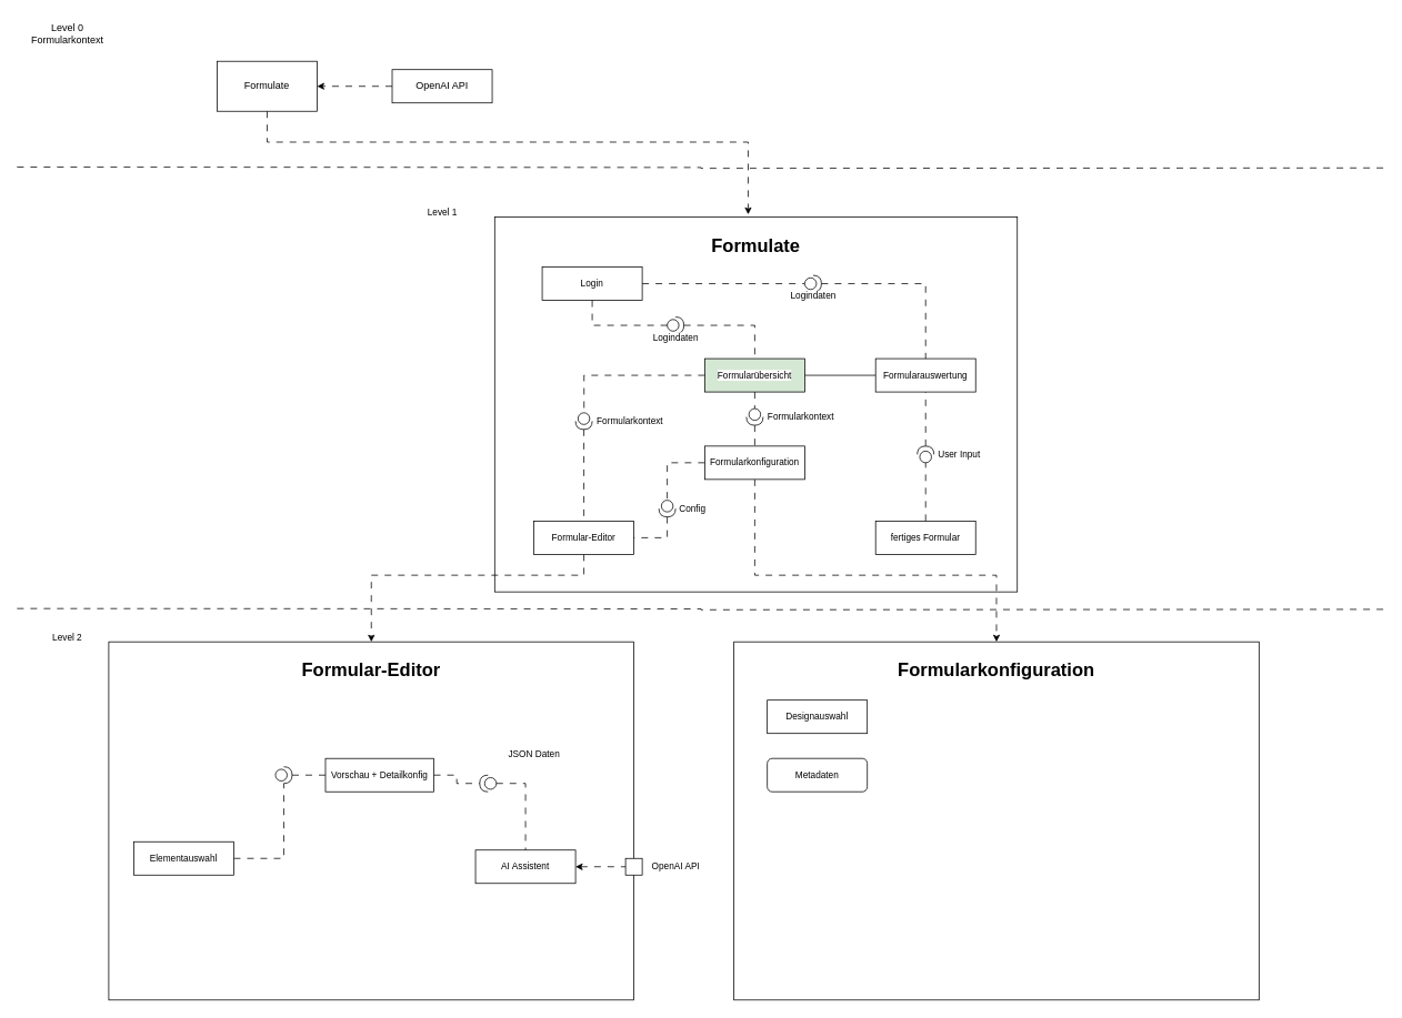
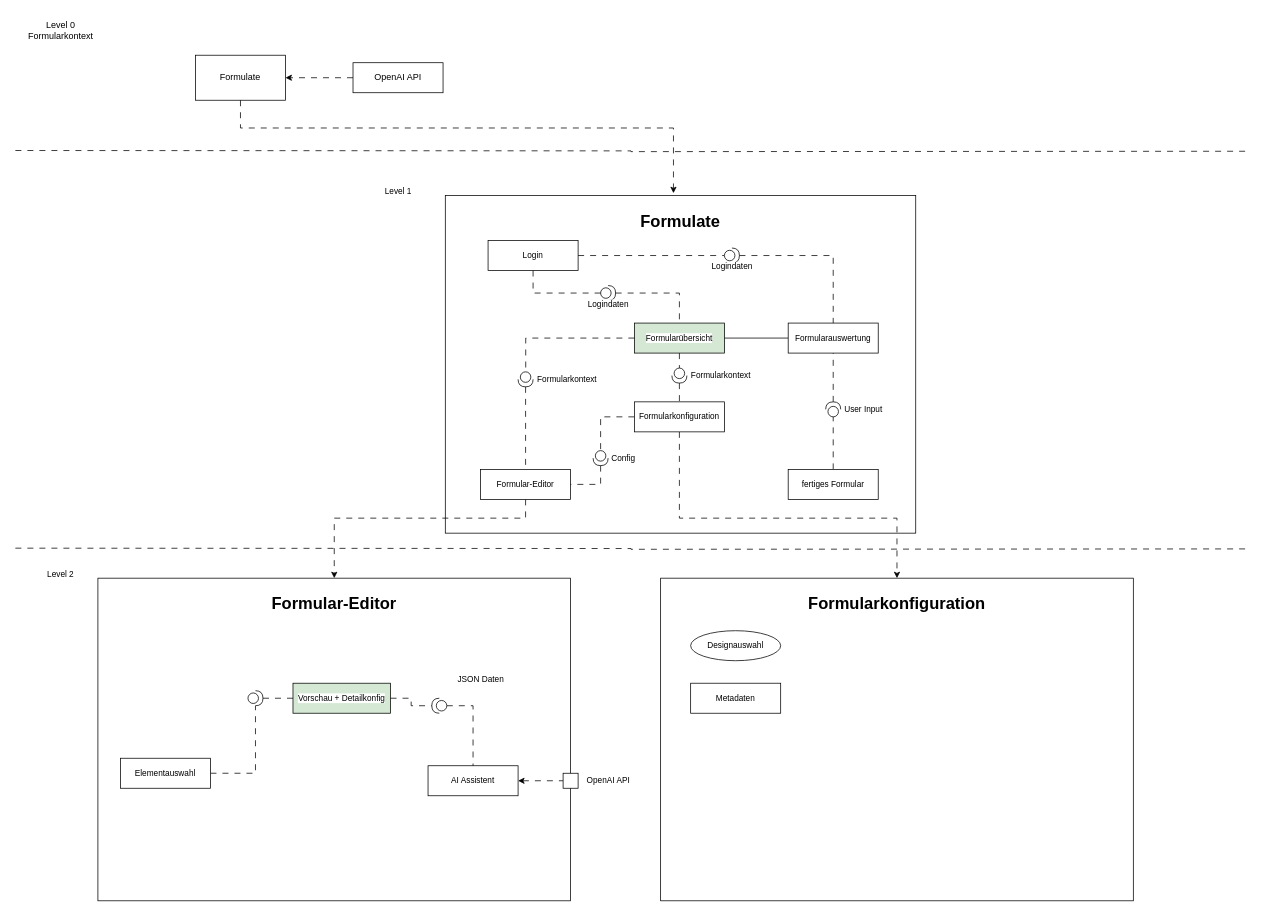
  <mxCell id="0" />
  <mxCell id="1" parent="0" />
  <mxCell id="2" value="Level 0&lt;div&gt;Formularkontext&lt;/div&gt;" style="text;html=1;align=center;verticalAlign=middle;resizable=0;points=[];autosize=1;strokeColor=none;fillColor=none;" vertex="1" parent="1"><mxGeometry x="30" y="20" width="100" height="40" as="geometry" /></mxCell>
  <mxCell id="3" value="Formulate" style="rounded=0;whiteSpace=wrap;html=1;" vertex="1" parent="1"><mxGeometry x="260" y="73" width="120" height="60" as="geometry" /></mxCell>
  <mxCell id="4" value="" style="edgeStyle=orthogonalEdgeStyle;rounded=0;orthogonalLoop=1;jettySize=auto;html=1;dashed=1;dashPattern=8 8;" edge="1" parent="1" source="5" target="3"><mxGeometry relative="1" as="geometry" /></mxCell>
  <mxCell id="5" value="OpenAI API" style="rounded=0;whiteSpace=wrap;html=1;" vertex="1" parent="1"><mxGeometry x="470" y="83" width="120" height="40" as="geometry" /></mxCell>
  <mxCell id="6" value="Level 1" style="text;html=1;align=center;verticalAlign=middle;resizable=0;points=[];autosize=1;strokeColor=none;fillColor=none;fontFamily=Helvetica;fontSize=11;fontColor=default;labelBackgroundColor=default;" vertex="1" parent="1"><mxGeometry x="500" y="240" width="60" height="30" as="geometry" /></mxCell>
  <mxCell id="7" value="&lt;h1 style=&quot;&quot;&gt;Formulate&lt;/h1&gt;" style="rounded=0;whiteSpace=wrap;html=1;fontFamily=Helvetica;fontSize=11;fontColor=default;labelBackgroundColor=default;align=center;textShadow=0;fillStyle=auto;verticalAlign=top;horizontal=1;" vertex="1" parent="1"><mxGeometry x="593" y="260" width="627" height="450" as="geometry" /></mxCell>
  <mxCell id="8" style="edgeStyle=orthogonalEdgeStyle;rounded=0;orthogonalLoop=1;jettySize=auto;html=1;exitX=1;exitY=0.5;exitDx=0;exitDy=0;entryX=0;entryY=0.5;entryDx=0;entryDy=0;dashed=0;dashPattern=8 8;strokeColor=default;align=center;verticalAlign=middle;fontFamily=Helvetica;fontSize=11;fontColor=default;labelBackgroundColor=default;endArrow=none;endFill=0;" edge="1" parent="1" source="9" target="39"><mxGeometry relative="1" as="geometry" /></mxCell>
  <mxCell id="9" value="Formularübersicht" style="rounded=0;whiteSpace=wrap;html=1;fontFamily=Helvetica;fontSize=11;fontColor=default;labelBackgroundColor=default;fillColor=#d5e8d4;" vertex="1" parent="1"><mxGeometry x="845" y="430" width="120" height="40" as="geometry" /></mxCell>
  <mxCell id="10" value="" style="edgeStyle=orthogonalEdgeStyle;rounded=0;orthogonalLoop=1;jettySize=auto;html=1;dashed=1;dashPattern=8 8;strokeColor=default;align=center;verticalAlign=middle;fontFamily=Helvetica;fontSize=11;fontColor=default;labelBackgroundColor=default;endArrow=none;endFill=0;" edge="1" parent="1" source="12" target="36"><mxGeometry relative="1" as="geometry" /></mxCell>
  <mxCell id="11" style="edgeStyle=orthogonalEdgeStyle;rounded=0;orthogonalLoop=1;jettySize=auto;html=1;exitX=0.5;exitY=1;exitDx=0;exitDy=0;dashed=1;dashPattern=8 8;strokeColor=default;align=center;verticalAlign=middle;fontFamily=Helvetica;fontSize=11;fontColor=default;labelBackgroundColor=default;endArrow=classic;endFill=1;entryX=0.5;entryY=0;entryDx=0;entryDy=0;" edge="1" parent="1" source="12" target="67"><mxGeometry relative="1" as="geometry"><mxPoint x="1130" y="790" as="targetPoint" /><Array as="points"><mxPoint x="905" y="690" /><mxPoint x="1195" y="690" /></Array></mxGeometry></mxCell>
  <mxCell id="12" value="Formularkonfiguration" style="rounded=0;whiteSpace=wrap;html=1;fontFamily=Helvetica;fontSize=11;fontColor=default;labelBackgroundColor=default;" vertex="1" parent="1"><mxGeometry x="845" y="535" width="120" height="40" as="geometry" /></mxCell>
  <mxCell id="13" style="edgeStyle=orthogonalEdgeStyle;rounded=0;orthogonalLoop=1;jettySize=auto;html=1;exitX=0.5;exitY=1;exitDx=0;exitDy=0;entryX=0.5;entryY=0;entryDx=0;entryDy=0;dashed=1;dashPattern=8 8;strokeColor=default;align=center;verticalAlign=middle;fontFamily=Helvetica;fontSize=11;fontColor=default;labelBackgroundColor=default;endArrow=classic;endFill=1;" edge="1" parent="1" source="14" target="18"><mxGeometry relative="1" as="geometry"><Array as="points"><mxPoint x="700" y="690" /><mxPoint x="445" y="690" /></Array></mxGeometry></mxCell>
  <mxCell id="14" value="Formular-Editor" style="rounded=0;whiteSpace=wrap;html=1;fontFamily=Helvetica;fontSize=11;fontColor=default;labelBackgroundColor=default;" vertex="1" parent="1"><mxGeometry x="640" y="625" width="120" height="40" as="geometry" /></mxCell>
  <mxCell id="15" style="edgeStyle=orthogonalEdgeStyle;rounded=0;orthogonalLoop=1;jettySize=auto;html=1;exitX=0.5;exitY=1;exitDx=0;exitDy=0;entryX=0.485;entryY=-0.007;entryDx=0;entryDy=0;entryPerimeter=0;dashed=1;dashPattern=8 8;strokeColor=default;align=center;verticalAlign=middle;fontFamily=Helvetica;fontSize=11;fontColor=default;labelBackgroundColor=default;endArrow=classic;" edge="1" parent="1" source="3" target="7"><mxGeometry relative="1" as="geometry"><Array as="points"><mxPoint x="320" y="170" /><mxPoint x="897" y="170" /></Array></mxGeometry></mxCell>
  <mxCell id="16" value="" style="endArrow=none;dashed=1;html=1;rounded=0;dashPattern=8 8;strokeColor=default;align=center;verticalAlign=middle;fontFamily=Helvetica;fontSize=11;fontColor=default;labelBackgroundColor=default;edgeStyle=orthogonalEdgeStyle;" edge="1" parent="1"><mxGeometry width="50" height="50" relative="1" as="geometry"><mxPoint y="730" as="sourcePoint" x="20" /><mxPoint x="1660" y="731" as="targetPoint" /></mxGeometry></mxCell>
  <mxCell id="17" value="Level 2" style="text;html=1;align=center;verticalAlign=middle;resizable=0;points=[];autosize=1;strokeColor=none;fillColor=none;fontFamily=Helvetica;fontSize=11;fontColor=default;labelBackgroundColor=default;" vertex="1" parent="1"><mxGeometry x="50" y="750" width="60" height="30" as="geometry" /></mxCell>
  <mxCell id="18" value="&lt;h1 style=&quot;&quot;&gt;Formular-Editor&lt;/h1&gt;" style="rounded=0;whiteSpace=wrap;html=1;fontFamily=Helvetica;fontSize=11;fontColor=default;labelBackgroundColor=default;align=center;textShadow=0;fillStyle=auto;verticalAlign=top;horizontal=1;" vertex="1" parent="1"><mxGeometry x="130" y="770" width="630" height="430" as="geometry" /></mxCell>
  <mxCell id="19" value="" style="edgeStyle=orthogonalEdgeStyle;rounded=0;orthogonalLoop=1;jettySize=auto;html=1;dashed=1;dashPattern=8 8;strokeColor=default;align=center;verticalAlign=middle;fontFamily=Helvetica;fontSize=11;fontColor=default;labelBackgroundColor=default;endArrow=none;endFill=0;startArrow=classic;startFill=1;" edge="1" parent="1" source="20" target="30"><mxGeometry relative="1" as="geometry"><Array as="points"><mxPoint x="690" y="1050" /><mxPoint x="690" y="1050" /></Array></mxGeometry></mxCell>
  <mxCell id="20" value="AI Assistent" style="rounded=0;whiteSpace=wrap;html=1;fontFamily=Helvetica;fontSize=11;fontColor=default;labelBackgroundColor=default;" vertex="1" parent="1"><mxGeometry x="570" y="1020" width="120" height="40" as="geometry" /></mxCell>
- <mxCell id="21" value="Vorschau + Detailkonfig" style="rounded=0;whiteSpace=wrap;html=1;fontFamily=Helvetica;fontSize=11;fontColor=default;labelBackgroundColor=default;" vertex="1" parent="1"><mxGeometry x="390" y="910" width="130" height="40" as="geometry" /></mxCell>
+ <mxCell id="21" value="Vorschau + Detailkonfig" style="rounded=0;whiteSpace=wrap;html=1;fontFamily=Helvetica;fontSize=11;fontColor=default;labelBackgroundColor=default;fillColor=#d5e8d4;" vertex="1" parent="1"><mxGeometry x="390" y="910" width="130" height="40" as="geometry" /></mxCell>
  <mxCell id="22" value="" style="edgeStyle=orthogonalEdgeStyle;rounded=0;orthogonalLoop=1;jettySize=auto;html=1;dashed=1;dashPattern=8 8;strokeColor=default;align=center;verticalAlign=middle;fontFamily=Helvetica;fontSize=11;fontColor=default;labelBackgroundColor=default;endArrow=none;endFill=0;" edge="1" parent="1" source="23" target="25"><mxGeometry relative="1" as="geometry" /></mxCell>
  <mxCell id="23" value="Elementauswahl" style="rounded=0;whiteSpace=wrap;html=1;fontFamily=Helvetica;fontSize=11;fontColor=default;labelBackgroundColor=default;" vertex="1" parent="1"><mxGeometry x="160" y="1010" width="120" height="40" as="geometry" /></mxCell>
  <mxCell id="24" value="" style="edgeStyle=orthogonalEdgeStyle;rounded=0;orthogonalLoop=1;jettySize=auto;html=1;dashed=1;dashPattern=8 8;strokeColor=default;align=center;verticalAlign=middle;fontFamily=Helvetica;fontSize=11;fontColor=default;labelBackgroundColor=default;endArrow=none;endFill=0;" edge="1" parent="1" source="25" target="21"><mxGeometry relative="1" as="geometry" /></mxCell>
  <mxCell id="25" value="" style="shape=providedRequiredInterface;html=1;verticalLabelPosition=bottom;sketch=0;fontFamily=Helvetica;fontSize=11;fontColor=default;labelBackgroundColor=default;" vertex="1" parent="1"><mxGeometry x="330" y="920" width="20" height="20" as="geometry" /></mxCell>
  <mxCell id="26" style="edgeStyle=orthogonalEdgeStyle;rounded=0;orthogonalLoop=1;jettySize=auto;html=1;exitX=0;exitY=0.5;exitDx=0;exitDy=0;exitPerimeter=0;entryX=0.5;entryY=0;entryDx=0;entryDy=0;dashed=1;dashPattern=8 8;strokeColor=default;align=center;verticalAlign=middle;fontFamily=Helvetica;fontSize=11;fontColor=default;labelBackgroundColor=default;endArrow=none;endFill=0;" edge="1" parent="1" source="27" target="20"><mxGeometry relative="1" as="geometry" /></mxCell>
  <mxCell id="27" value="" style="shape=providedRequiredInterface;html=1;verticalLabelPosition=bottom;sketch=0;fontFamily=Helvetica;fontSize=11;fontColor=default;labelBackgroundColor=default;rotation=-180;" vertex="1" parent="1"><mxGeometry x="575" y="930" width="20" height="20" as="geometry" /></mxCell>
  <mxCell id="28" style="edgeStyle=orthogonalEdgeStyle;rounded=0;orthogonalLoop=1;jettySize=auto;html=1;exitX=1;exitY=0.5;exitDx=0;exitDy=0;entryX=1;entryY=0.5;entryDx=0;entryDy=0;entryPerimeter=0;dashed=1;dashPattern=8 8;strokeColor=default;align=center;verticalAlign=middle;fontFamily=Helvetica;fontSize=11;fontColor=default;labelBackgroundColor=default;endArrow=none;endFill=0;" edge="1" parent="1" source="21" target="27"><mxGeometry relative="1" as="geometry" /></mxCell>
  <mxCell id="29" value="" style="group" vertex="1" connectable="0" parent="1"><mxGeometry x="750" y="1025" width="100" height="30" as="geometry" /></mxCell>
  <mxCell id="30" value="" style="whiteSpace=wrap;html=1;aspect=fixed;fontFamily=Helvetica;fontSize=11;fontColor=default;labelBackgroundColor=default;" vertex="1" parent="29"><mxGeometry y="5" width="20" height="20" as="geometry" /></mxCell>
  <mxCell id="31" value="OpenAI API" style="text;html=1;align=center;verticalAlign=middle;resizable=0;points=[];autosize=1;strokeColor=none;fillColor=none;fontFamily=Helvetica;fontSize=11;fontColor=default;labelBackgroundColor=default;" vertex="1" parent="29"><mxGeometry x="20" width="80" height="30" as="geometry" /></mxCell>
  <mxCell id="32" value="Login" style="rounded=0;whiteSpace=wrap;html=1;fontFamily=Helvetica;fontSize=11;fontColor=default;labelBackgroundColor=default;" vertex="1" parent="1"><mxGeometry x="650" y="320" width="120" height="40" as="geometry" /></mxCell>
  <mxCell id="33" value="" style="group" vertex="1" connectable="0" parent="1"><mxGeometry x="790" y="595" width="70" height="30" as="geometry" /></mxCell>
  <mxCell id="34" value="" style="group" vertex="1" connectable="0" parent="33"><mxGeometry width="70" height="30" as="geometry" /></mxCell>
  <mxCell id="35" value="Config" style="text;html=1;align=center;verticalAlign=middle;resizable=0;points=[];autosize=1;strokeColor=none;fillColor=none;fontFamily=Helvetica;fontSize=11;fontColor=default;labelBackgroundColor=default;" vertex="1" parent="34"><mxGeometry x="10" width="60" height="30" as="geometry" /></mxCell>
  <mxCell id="36" value="" style="shape=providedRequiredInterface;html=1;verticalLabelPosition=bottom;sketch=0;fontFamily=Helvetica;fontSize=11;fontColor=default;labelBackgroundColor=default;rotation=90;" vertex="1" parent="34"><mxGeometry y="5" width="20" height="20" as="geometry" /></mxCell>
  <mxCell id="37" value="" style="edgeStyle=orthogonalEdgeStyle;rounded=0;orthogonalLoop=1;jettySize=auto;html=1;dashed=1;dashPattern=8 8;strokeColor=default;align=center;verticalAlign=middle;fontFamily=Helvetica;fontSize=11;fontColor=default;labelBackgroundColor=default;endArrow=none;endFill=0;" edge="1" parent="1" source="38" target="44"><mxGeometry relative="1" as="geometry" /></mxCell>
  <mxCell id="38" value="fertiges Formular" style="rounded=0;whiteSpace=wrap;html=1;fontFamily=Helvetica;fontSize=11;fontColor=default;labelBackgroundColor=default;" vertex="1" parent="1"><mxGeometry x="1050" y="625" width="120" height="40" as="geometry" /></mxCell>
  <mxCell id="39" value="Formularauswertung" style="rounded=0;whiteSpace=wrap;html=1;fontFamily=Helvetica;fontSize=11;fontColor=default;labelBackgroundColor=default;" vertex="1" parent="1"><mxGeometry x="1050" y="430" width="120" height="40" as="geometry" /></mxCell>
  <mxCell id="40" value="" style="edgeStyle=orthogonalEdgeStyle;rounded=0;orthogonalLoop=1;jettySize=auto;html=1;dashed=1;dashPattern=8 8;strokeColor=default;align=center;verticalAlign=middle;fontFamily=Helvetica;fontSize=11;fontColor=default;labelBackgroundColor=default;endArrow=none;endFill=0;" edge="1" parent="1" source="44" target="39"><mxGeometry relative="1" as="geometry" /></mxCell>
  <mxCell id="41" style="edgeStyle=orthogonalEdgeStyle;rounded=0;orthogonalLoop=1;jettySize=auto;html=1;exitX=1;exitY=0.5;exitDx=0;exitDy=0;exitPerimeter=0;entryX=0.5;entryY=0;entryDx=0;entryDy=0;dashed=1;dashPattern=8 8;strokeColor=default;align=center;verticalAlign=middle;fontFamily=Helvetica;fontSize=11;fontColor=default;labelBackgroundColor=default;endArrow=none;endFill=0;" edge="1" parent="1" source="47" target="39"><mxGeometry relative="1" as="geometry" /></mxCell>
  <mxCell id="42" style="edgeStyle=orthogonalEdgeStyle;rounded=0;orthogonalLoop=1;jettySize=auto;html=1;exitX=1;exitY=0.5;exitDx=0;exitDy=0;entryX=0;entryY=0.5;entryDx=0;entryDy=0;entryPerimeter=0;dashed=1;dashPattern=8 8;strokeColor=default;align=center;verticalAlign=middle;fontFamily=Helvetica;fontSize=11;fontColor=default;labelBackgroundColor=default;endArrow=none;endFill=0;" edge="1" parent="1" source="32" target="47"><mxGeometry relative="1" as="geometry" /></mxCell>
  <mxCell id="43" value="" style="group" vertex="1" connectable="0" parent="1"><mxGeometry x="1100" y="530" width="85" height="30" as="geometry" /></mxCell>
  <mxCell id="44" value="" style="shape=providedRequiredInterface;html=1;verticalLabelPosition=bottom;sketch=0;fontFamily=Helvetica;fontSize=11;fontColor=default;labelBackgroundColor=default;rotation=-90;" vertex="1" parent="43"><mxGeometry y="5" width="20" height="20" as="geometry" /></mxCell>
  <mxCell id="45" value="User Input" style="text;html=1;align=center;verticalAlign=middle;resizable=0;points=[];autosize=1;strokeColor=none;fillColor=none;fontFamily=Helvetica;fontSize=11;fontColor=default;labelBackgroundColor=default;" vertex="1" parent="43"><mxGeometry x="15" width="70" height="30" as="geometry" /></mxCell>
  <mxCell id="46" value="" style="group" vertex="1" connectable="0" parent="1"><mxGeometry x="935" y="330" width="80" height="40" as="geometry" /></mxCell>
  <mxCell id="47" value="" style="shape=providedRequiredInterface;html=1;verticalLabelPosition=bottom;sketch=0;fontFamily=Helvetica;fontSize=11;fontColor=default;labelBackgroundColor=default;" vertex="1" parent="46"><mxGeometry x="30" width="20" height="20" as="geometry" /></mxCell>
  <mxCell id="48" value="Logindaten" style="text;html=1;align=center;verticalAlign=middle;resizable=0;points=[];autosize=1;strokeColor=none;fillColor=none;fontFamily=Helvetica;fontSize=11;fontColor=default;labelBackgroundColor=default;" vertex="1" parent="46"><mxGeometry y="10" width="80" height="30" as="geometry" /></mxCell>
  <mxCell id="49" style="edgeStyle=orthogonalEdgeStyle;rounded=0;orthogonalLoop=1;jettySize=auto;html=1;exitX=1;exitY=0.5;exitDx=0;exitDy=0;exitPerimeter=0;entryX=0.5;entryY=0;entryDx=0;entryDy=0;dashed=1;dashPattern=8 8;strokeColor=default;align=center;verticalAlign=middle;fontFamily=Helvetica;fontSize=11;fontColor=default;labelBackgroundColor=default;endArrow=none;endFill=0;" edge="1" parent="1" source="52" target="12"><mxGeometry relative="1" as="geometry" /></mxCell>
  <mxCell id="50" style="edgeStyle=orthogonalEdgeStyle;rounded=0;orthogonalLoop=1;jettySize=auto;html=1;exitX=0.5;exitY=1;exitDx=0;exitDy=0;entryX=0;entryY=0.5;entryDx=0;entryDy=0;entryPerimeter=0;dashed=1;dashPattern=8 8;strokeColor=default;align=center;verticalAlign=middle;fontFamily=Helvetica;fontSize=11;fontColor=default;labelBackgroundColor=default;endArrow=none;endFill=0;" edge="1" parent="1" source="9" target="52"><mxGeometry relative="1" as="geometry" /></mxCell>
  <mxCell id="51" value="" style="group" vertex="1" connectable="0" parent="1"><mxGeometry x="895" y="485" width="115" height="30" as="geometry" /></mxCell>
  <mxCell id="52" value="" style="shape=providedRequiredInterface;html=1;verticalLabelPosition=bottom;sketch=0;fontFamily=Helvetica;fontSize=11;fontColor=default;labelBackgroundColor=default;rotation=90;" vertex="1" parent="51"><mxGeometry y="5" width="20" height="20" as="geometry" /></mxCell>
  <mxCell id="53" value="Formularkontext" style="text;html=1;align=center;verticalAlign=middle;resizable=0;points=[];autosize=1;strokeColor=none;fillColor=none;fontFamily=Helvetica;fontSize=11;fontColor=default;labelBackgroundColor=default;" vertex="1" parent="51"><mxGeometry x="15" width="100" height="30" as="geometry" /></mxCell>
  <mxCell id="54" value="" style="group" vertex="1" connectable="0" parent="1"><mxGeometry x="690" y="490" width="115" height="30" as="geometry" /></mxCell>
  <mxCell id="55" value="" style="shape=providedRequiredInterface;html=1;verticalLabelPosition=bottom;sketch=0;fontFamily=Helvetica;fontSize=11;fontColor=default;labelBackgroundColor=default;rotation=90;" vertex="1" parent="54"><mxGeometry y="5" width="20" height="20" as="geometry" /></mxCell>
  <mxCell id="56" value="Formularkontext" style="text;html=1;align=center;verticalAlign=middle;resizable=0;points=[];autosize=1;strokeColor=none;fillColor=none;fontFamily=Helvetica;fontSize=11;fontColor=default;labelBackgroundColor=default;" vertex="1" parent="54"><mxGeometry x="15" width="100" height="30" as="geometry" /></mxCell>
  <mxCell id="57" style="edgeStyle=orthogonalEdgeStyle;rounded=0;orthogonalLoop=1;jettySize=auto;html=1;exitX=1;exitY=0.5;exitDx=0;exitDy=0;exitPerimeter=0;entryX=0.5;entryY=0;entryDx=0;entryDy=0;dashed=1;dashPattern=8 8;strokeColor=default;align=center;verticalAlign=middle;fontFamily=Helvetica;fontSize=11;fontColor=default;labelBackgroundColor=default;endArrow=none;endFill=0;" edge="1" parent="1" source="55" target="14"><mxGeometry relative="1" as="geometry" /></mxCell>
  <mxCell id="58" value="" style="group" vertex="1" connectable="0" parent="1"><mxGeometry x="770" y="380" width="80" height="40" as="geometry" /></mxCell>
  <mxCell id="59" value="" style="shape=providedRequiredInterface;html=1;verticalLabelPosition=bottom;sketch=0;fontFamily=Helvetica;fontSize=11;fontColor=default;labelBackgroundColor=default;" vertex="1" parent="58"><mxGeometry x="30" width="20" height="20" as="geometry" /></mxCell>
  <mxCell id="60" value="Logindaten" style="text;html=1;align=center;verticalAlign=middle;resizable=0;points=[];autosize=1;strokeColor=none;fillColor=none;fontFamily=Helvetica;fontSize=11;fontColor=default;labelBackgroundColor=default;" vertex="1" parent="58"><mxGeometry y="10" width="80" height="30" as="geometry" /></mxCell>
  <mxCell id="61" style="edgeStyle=orthogonalEdgeStyle;rounded=0;orthogonalLoop=1;jettySize=auto;html=1;exitX=0.5;exitY=1;exitDx=0;exitDy=0;entryX=0;entryY=0.5;entryDx=0;entryDy=0;entryPerimeter=0;dashed=1;dashPattern=8 8;strokeColor=default;align=center;verticalAlign=middle;fontFamily=Helvetica;fontSize=11;fontColor=default;labelBackgroundColor=default;endArrow=none;endFill=0;" edge="1" parent="1" source="32" target="59"><mxGeometry relative="1" as="geometry" /></mxCell>
  <mxCell id="62" style="edgeStyle=orthogonalEdgeStyle;rounded=0;orthogonalLoop=1;jettySize=auto;html=1;exitX=1;exitY=0.5;exitDx=0;exitDy=0;exitPerimeter=0;entryX=0.5;entryY=0;entryDx=0;entryDy=0;dashed=1;dashPattern=8 8;strokeColor=default;align=center;verticalAlign=middle;fontFamily=Helvetica;fontSize=11;fontColor=default;labelBackgroundColor=default;endArrow=none;endFill=0;" edge="1" parent="1" source="59" target="9"><mxGeometry relative="1" as="geometry" /></mxCell>
  <mxCell id="63" value="" style="endArrow=none;dashed=1;html=1;rounded=0;dashPattern=8 8;strokeColor=default;align=center;verticalAlign=middle;fontFamily=Helvetica;fontSize=11;fontColor=default;labelBackgroundColor=default;edgeStyle=orthogonalEdgeStyle;" edge="1" parent="1"><mxGeometry width="50" height="50" relative="1" as="geometry"><mxPoint y="200" as="sourcePoint" x="20" /><mxPoint x="1660" y="201" as="targetPoint" /></mxGeometry></mxCell>
  <mxCell id="64" style="edgeStyle=orthogonalEdgeStyle;rounded=0;orthogonalLoop=1;jettySize=auto;html=1;exitX=0;exitY=0.5;exitDx=0;exitDy=0;entryX=-0.048;entryY=0.22;entryDx=0;entryDy=0;entryPerimeter=0;dashed=1;dashPattern=8 8;strokeColor=default;align=center;verticalAlign=middle;fontFamily=Helvetica;fontSize=11;fontColor=default;labelBackgroundColor=default;endArrow=none;endFill=0;" edge="1" parent="1" source="9" target="56"><mxGeometry relative="1" as="geometry" /></mxCell>
  <mxCell id="65" style="edgeStyle=orthogonalEdgeStyle;rounded=0;orthogonalLoop=1;jettySize=auto;html=1;exitX=1;exitY=0.5;exitDx=0;exitDy=0;exitPerimeter=0;entryX=1;entryY=0.5;entryDx=0;entryDy=0;dashed=1;dashPattern=8 8;strokeColor=default;align=center;verticalAlign=middle;fontFamily=Helvetica;fontSize=11;fontColor=default;labelBackgroundColor=default;endArrow=none;endFill=0;" edge="1" parent="1" source="36" target="14"><mxGeometry relative="1" as="geometry" /></mxCell>
  <mxCell id="66" value="JSON Daten" style="text;html=1;align=center;verticalAlign=middle;resizable=0;points=[];autosize=1;strokeColor=none;fillColor=none;fontFamily=Helvetica;fontSize=11;fontColor=default;labelBackgroundColor=default;" vertex="1" parent="1"><mxGeometry x="595" y="890" width="90" height="30" as="geometry" /></mxCell>
  <mxCell id="67" value="&lt;h1 style=&quot;&quot;&gt;Formularkonfiguration&lt;/h1&gt;" style="rounded=0;whiteSpace=wrap;html=1;fontFamily=Helvetica;fontSize=11;fontColor=default;labelBackgroundColor=default;align=center;textShadow=0;fillStyle=auto;verticalAlign=top;horizontal=1;" vertex="1" parent="1"><mxGeometry x="880" y="770" width="630" height="430" as="geometry" /></mxCell>
- <mxCell id="68" value="Designauswahl" style="rounded=0;whiteSpace=wrap;html=1;fontFamily=Helvetica;fontSize=11;fontColor=default;labelBackgroundColor=default;" vertex="1" parent="1"><mxGeometry x="920" y="840" width="120" height="40" as="geometry" /></mxCell>
- <mxCell id="69" value="Metadaten" style="whiteSpace=wrap;html=1;fontFamily=Helvetica;fontSize=11;fontColor=default;labelBackgroundColor=default;rounded=1;" vertex="1" parent="1"><mxGeometry x="920" y="910" width="120" height="40" as="geometry" /></mxCell>
+ <mxCell id="68" value="Designauswahl" style="ellipse;whiteSpace=wrap;html=1;fontFamily=Helvetica;fontSize=11;fontColor=default;labelBackgroundColor=default;" vertex="1" parent="1"><mxGeometry x="920" y="840" width="120" height="40" as="geometry" /></mxCell>
+ <mxCell id="69" value="Metadaten" style="rounded=0;whiteSpace=wrap;html=1;fontFamily=Helvetica;fontSize=11;fontColor=default;labelBackgroundColor=default;" vertex="1" parent="1"><mxGeometry x="920" y="910" width="120" height="40" as="geometry" /></mxCell>
